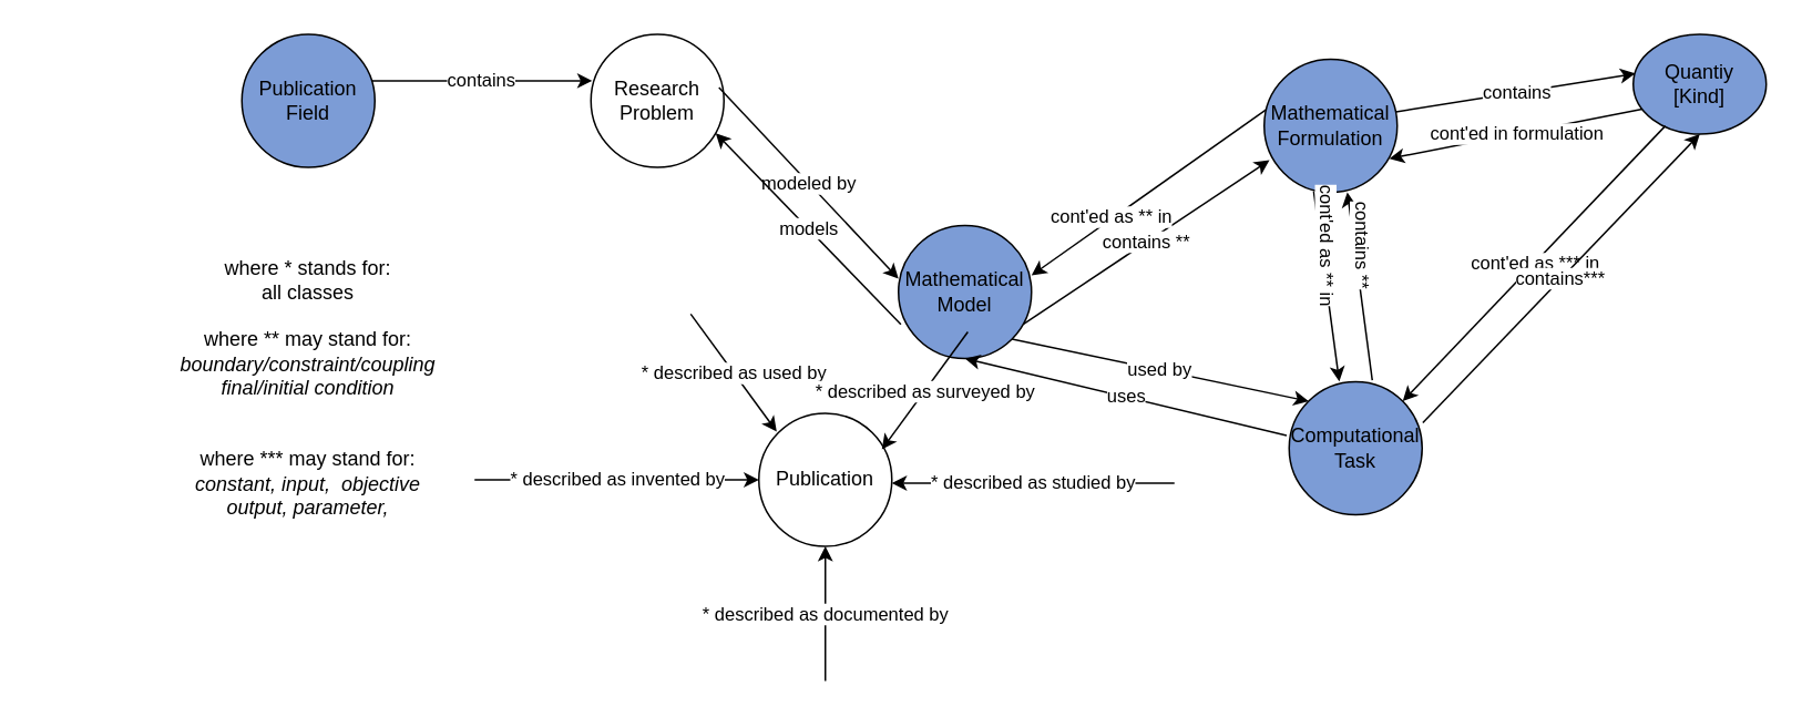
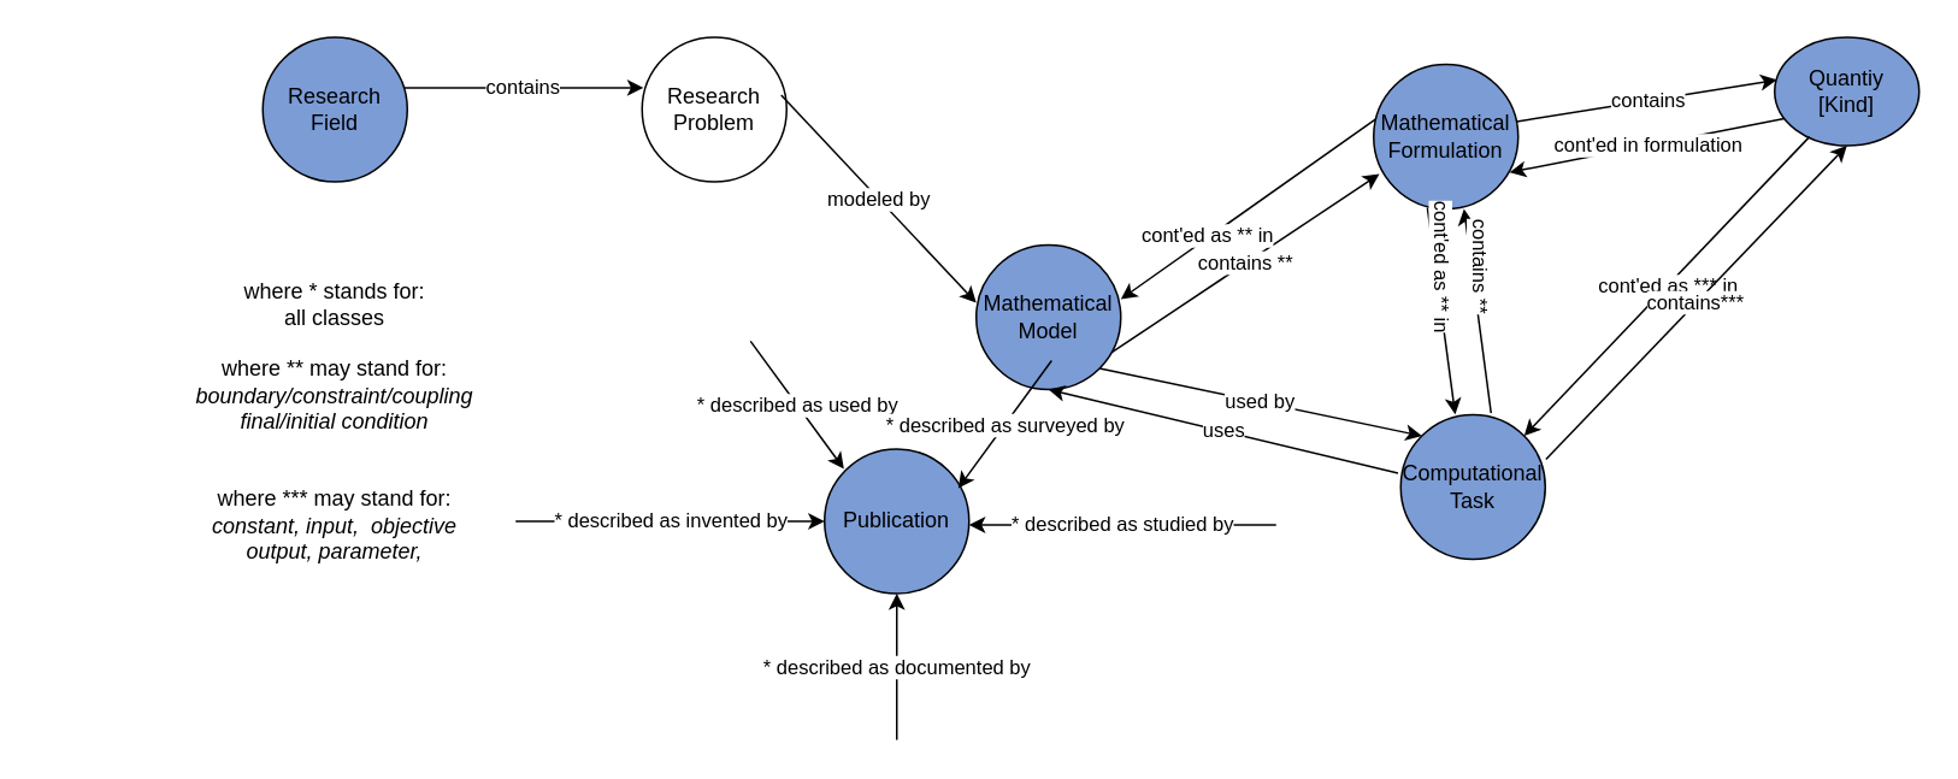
  <mxCell id="0" />
  <mxCell id="1" parent="0" />
- <mxCell id="2" value="Publication&lt;br&gt;&lt;div&gt;Field&lt;/div&gt;" style="ellipse;whiteSpace=wrap;html=1;aspect=fixed;fillColor=#7c9cd6;" parent="1" vertex="1"><mxGeometry x="145" y="20" width="80" height="80" as="geometry" /></mxCell>
+ <mxCell id="2" value="Research&lt;br&gt;&lt;div&gt;Field&lt;/div&gt;" style="ellipse;whiteSpace=wrap;html=1;aspect=fixed;fillColor=#7c9cd6;" parent="1" vertex="1"><mxGeometry x="145" y="20" width="80" height="80" as="geometry" /></mxCell>
  <mxCell id="3" value="Research&lt;br&gt;&lt;div&gt;Problem&lt;/div&gt;" style="ellipse;whiteSpace=wrap;html=1;aspect=fixed;fillColor=#ffffff;" parent="1" vertex="1"><mxGeometry x="355" y="20" width="80" height="80" as="geometry" /></mxCell>
  <mxCell id="4" value="Mathematical&lt;br&gt;Model" style="ellipse;whiteSpace=wrap;html=1;aspect=fixed;fillColor=#7c9cd6;" parent="1" vertex="1"><mxGeometry x="540" y="135" width="80" height="80" as="geometry" /></mxCell>
  <mxCell id="5" value="Mathematical&lt;br&gt;Formulation" style="ellipse;whiteSpace=wrap;html=1;aspect=fixed;fillColor=#7c9cd6;" parent="1" vertex="1"><mxGeometry x="760" y="35" width="80" height="80" as="geometry" /></mxCell>
  <mxCell id="6" value="Quantiy&lt;br&gt;[Kind]" style="ellipse;whiteSpace=wrap;html=1;aspect=fixed;fillColor=#7c9cd6;" parent="1" vertex="1"><mxGeometry x="982" y="20" width="80" height="60" as="geometry" /></mxCell>
  <mxCell id="7" value="Computational&lt;br&gt;Task" style="ellipse;whiteSpace=wrap;html=1;aspect=fixed;fillColor=#7c9cd6;" parent="1" vertex="1"><mxGeometry x="775" y="229" width="80" height="80" as="geometry" /></mxCell>
  <mxCell id="8" value="contains" style="endArrow=classic;html=1;rounded=0;entryX=0.01;entryY=0.349;entryDx=0;entryDy=0;entryPerimeter=0;" parent="1" target="3" edge="1"><mxGeometry width="50" height="50" relative="1" as="geometry"><mxPoint x="223" y="48" as="sourcePoint" /><mxPoint x="555" y="130" as="targetPoint" /></mxGeometry></mxCell>
  <mxCell id="9" value="modeled by" style="endArrow=classic;html=1;rounded=0;entryX=0;entryY=0.4;entryDx=0;entryDy=0;entryPerimeter=0;" parent="1" target="4" edge="1"><mxGeometry width="50" height="50" relative="1" as="geometry"><mxPoint x="432" y="52" as="sourcePoint" /><mxPoint x="515" y="50" as="targetPoint" /></mxGeometry></mxCell>
- <mxCell id="10" value="models" style="endArrow=classic;html=1;rounded=0;entryX=0.938;entryY=0.743;entryDx=0;entryDy=0;entryPerimeter=0;exitX=0.018;exitY=0.743;exitDx=0;exitDy=0;exitPerimeter=0;" parent="1" source="4" target="3" edge="1"><mxGeometry width="50" height="50" relative="1" as="geometry"><mxPoint x="525" y="80" as="sourcePoint" /><mxPoint x="434" y="80" as="targetPoint" /></mxGeometry></mxCell>
  <mxCell id="11" value="contains **" style="endArrow=classic;html=1;rounded=0;exitX=0.938;exitY=0.743;exitDx=0;exitDy=0;entryX=0.04;entryY=0.758;entryDx=0;entryDy=0;entryPerimeter=0;exitPerimeter=0;" parent="1" source="4" target="5" edge="1"><mxGeometry width="50" height="50" relative="1" as="geometry"><mxPoint x="505" y="180" as="sourcePoint" /><mxPoint x="555" y="130" as="targetPoint" /></mxGeometry></mxCell>
  <mxCell id="12" value="cont'ed as ** in" style="endArrow=classic;html=1;rounded=0;exitX=0.015;exitY=0.378;exitDx=0;exitDy=0;exitPerimeter=0;entryX=1;entryY=0.375;entryDx=0;entryDy=0;entryPerimeter=0;" parent="1" source="5" target="4" edge="1"><mxGeometry x="0.309" y="-1" width="50" height="50" relative="1" as="geometry"><mxPoint x="505" y="180" as="sourcePoint" /><mxPoint x="555" y="130" as="targetPoint" /><mxPoint as="offset" /></mxGeometry></mxCell>
  <mxCell id="13" value="contains" style="endArrow=classic;html=1;rounded=0;exitX=0.99;exitY=0.396;exitDx=0;exitDy=0;exitPerimeter=0;entryX=0.015;entryY=0.393;entryDx=0;entryDy=0;entryPerimeter=0;" parent="1" source="5" target="6" edge="1"><mxGeometry x="0.008" width="50" height="50" relative="1" as="geometry"><mxPoint x="875" y="50" as="sourcePoint" /><mxPoint x="925" y="0" as="targetPoint" /><mxPoint as="offset" /></mxGeometry></mxCell>
  <mxCell id="14" value="cont'ed in formulation" style="endArrow=classic;html=1;rounded=0;entryX=0.941;entryY=0.747;entryDx=0;entryDy=0;entryPerimeter=0;exitX=0.067;exitY=0.75;exitDx=0;exitDy=0;exitPerimeter=0;" parent="1" source="6" target="5" edge="1"><mxGeometry width="50" height="50" relative="1" as="geometry"><mxPoint x="985" y="80" as="sourcePoint" /><mxPoint x="855" y="80" as="targetPoint" /></mxGeometry></mxCell>
  <mxCell id="15" value="used by" style="endArrow=classic;html=1;rounded=0;exitX=1;exitY=1;exitDx=0;exitDy=0;entryX=0;entryY=0;entryDx=0;entryDy=0;" parent="1" source="4" target="7" edge="1"><mxGeometry width="50" height="50" relative="1" as="geometry"><mxPoint x="665" y="90" as="sourcePoint" /><mxPoint x="715" y="40" as="targetPoint" /></mxGeometry></mxCell>
  <mxCell id="16" value="uses" style="endArrow=classic;html=1;rounded=0;exitX=-0.019;exitY=0.404;exitDx=0;exitDy=0;exitPerimeter=0;entryX=0.5;entryY=1;entryDx=0;entryDy=0;" parent="1" source="7" target="4" edge="1"><mxGeometry width="50" height="50" relative="1" as="geometry"><mxPoint x="665" y="90" as="sourcePoint" /><mxPoint x="715" y="40" as="targetPoint" /></mxGeometry></mxCell>
  <mxCell id="17" value="cont'ed as ** in" style="endArrow=classic;html=1;rounded=0;exitX=0.372;exitY=0.993;exitDx=0;exitDy=0;exitPerimeter=0;entryX=0.377;entryY=-0.002;entryDx=0;entryDy=0;entryPerimeter=0;textDirection=vertical-rl;" parent="1" source="5" target="7" edge="1"><mxGeometry x="-0.002" width="50" height="50" relative="1" as="geometry"><mxPoint x="665" y="90" as="sourcePoint" /><mxPoint x="715" y="40" as="targetPoint" /><mxPoint as="offset" /></mxGeometry></mxCell>
  <mxCell id="18" value="contains **" style="endArrow=classic;html=1;rounded=0;exitX=0.625;exitY=-0.012;exitDx=0;exitDy=0;exitPerimeter=0;entryX=0.625;entryY=1;entryDx=0;entryDy=0;entryPerimeter=0;textDirection=vertical-lr;" parent="1" source="7" target="5" edge="1"><mxGeometry width="50" height="50" relative="1" as="geometry"><mxPoint x="755" y="200" as="sourcePoint" /><mxPoint x="805" y="150" as="targetPoint" /></mxGeometry></mxCell>
  <mxCell id="19" value="cont'ed as *** in" style="endArrow=classic;html=1;rounded=0;exitX=0.241;exitY=0.918;exitDx=0;exitDy=0;exitPerimeter=0;entryX=1;entryY=0;entryDx=0;entryDy=0;" parent="1" source="6" target="7" edge="1"><mxGeometry width="50" height="50" relative="1" as="geometry"><mxPoint x="575" y="220" as="sourcePoint" /><mxPoint x="625" y="170" as="targetPoint" /></mxGeometry></mxCell>
  <mxCell id="20" value="contains***" style="endArrow=classic;html=1;rounded=0;entryX=0.5;entryY=1;entryDx=0;entryDy=0;exitX=1.005;exitY=0.308;exitDx=0;exitDy=0;exitPerimeter=0;" parent="1" source="7" target="6" edge="1"><mxGeometry width="50" height="50" relative="1" as="geometry"><mxPoint x="865" y="280" as="sourcePoint" /><mxPoint x="625" y="170" as="targetPoint" /></mxGeometry></mxCell>
- <mxCell id="21" value="Publication" style="ellipse;whiteSpace=wrap;html=1;aspect=fixed;fillColor=#ffffff;" parent="1" vertex="1"><mxGeometry x="456" y="248" width="80" height="80" as="geometry" /></mxCell>
+ <mxCell id="21" value="Publication" style="ellipse;whiteSpace=wrap;html=1;aspect=fixed;fillColor=#7c9cd6;" parent="1" vertex="1"><mxGeometry x="456" y="248" width="80" height="80" as="geometry" /></mxCell>
  <mxCell id="22" value="* described as used by" style="endArrow=classic;html=1;rounded=0;entryX=0;entryY=0;entryDx=0;entryDy=0;" parent="1" edge="1"><mxGeometry width="50" height="50" relative="1" as="geometry"><mxPoint x="415" y="188.28" as="sourcePoint" /><mxPoint x="466.716" y="258.996" as="targetPoint" /></mxGeometry></mxCell>
  <mxCell id="23" value="* described as studied by" style="endArrow=classic;html=1;rounded=0;entryX=1;entryY=0.5;entryDx=0;entryDy=0;" parent="1" edge="1"><mxGeometry width="50" height="50" relative="1" as="geometry"><mxPoint x="706" y="290" as="sourcePoint" /><mxPoint x="536" y="290" as="targetPoint" /></mxGeometry></mxCell>
  <mxCell id="24" value="* described as documented by" style="endArrow=classic;html=1;rounded=0;entryX=0.5;entryY=1;entryDx=0;entryDy=0;" parent="1" target="21" edge="1"><mxGeometry x="-0.003" width="50" height="50" relative="1" as="geometry"><mxPoint x="496" y="409" as="sourcePoint" /><mxPoint x="496" y="349" as="targetPoint" /><mxPoint as="offset" /></mxGeometry></mxCell>
  <mxCell id="25" value="* described as invented by" style="endArrow=classic;html=1;rounded=0;entryX=0;entryY=0.5;entryDx=0;entryDy=0;exitX=0.803;exitY=0.718;exitDx=0;exitDy=0;exitPerimeter=0;" parent="1" target="21" edge="1" source="27"><mxGeometry width="50" height="50" relative="1" as="geometry"><mxPoint x="305" y="288" as="sourcePoint" /><mxPoint x="696" y="269" as="targetPoint" /></mxGeometry></mxCell>
  <mxCell id="26" value="* described as surveyed by" style="endArrow=classic;html=1;rounded=0;entryX=1;entryY=0;entryDx=0;entryDy=0;" parent="1" edge="1"><mxGeometry width="50" height="50" relative="1" as="geometry"><mxPoint x="581.72" y="199" as="sourcePoint" /><mxPoint x="530.004" y="269.716" as="targetPoint" /></mxGeometry></mxCell>
  <mxCell id="27" value="where * stands for:&lt;br&gt;&lt;div&gt;all classes&lt;/div&gt;&lt;div&gt;&lt;br&gt;&lt;/div&gt;where ** may stand for:&lt;br&gt;&lt;i&gt;boundary/&lt;/i&gt;&lt;i&gt;constraint/coupling&lt;br&gt;&lt;/i&gt;&lt;i&gt;final/&lt;/i&gt;&lt;i style=&quot;background-color: transparent; color: light-dark(rgb(0, 0, 0), rgb(255, 255, 255));&quot;&gt;initial&amp;nbsp;&lt;/i&gt;&lt;i style=&quot;background-color: transparent; color: light-dark(rgb(0, 0, 0), rgb(255, 255, 255));&quot;&gt;condition&lt;/i&gt;&lt;div&gt;&lt;div&gt;&lt;i&gt;&lt;br&gt;&lt;/i&gt;&lt;div&gt;&lt;br&gt;&lt;/div&gt;&lt;div&gt;where *** may stand for:&lt;/div&gt;&lt;i&gt;constant,&amp;nbsp;&lt;/i&gt;&lt;i&gt;input,&amp;nbsp;&lt;/i&gt;&lt;i style=&quot;background-color: transparent; color: light-dark(rgb(0, 0, 0), rgb(255, 255, 255));&quot;&gt;&amp;nbsp;objective&lt;/i&gt;&lt;/div&gt;&lt;div&gt;&lt;i style=&quot;background-color: transparent; color: light-dark(rgb(0, 0, 0), rgb(255, 255, 255));&quot;&gt;output, parameter,&lt;/i&gt;&lt;/div&gt;&lt;div&gt;&lt;i&gt;&lt;br&gt;&lt;/i&gt;&lt;/div&gt;&lt;/div&gt;" style="text;html=1;align=center;verticalAlign=middle;whiteSpace=wrap;rounded=0;" parent="1" vertex="1"><mxGeometry x="20" y="130" width="330" height="220" as="geometry" /></mxCell>
